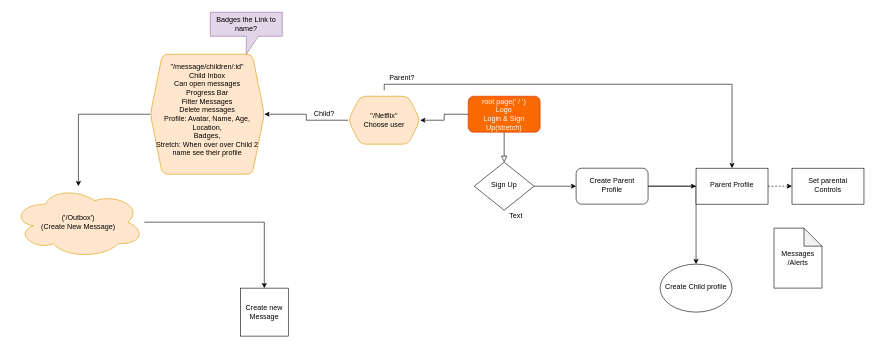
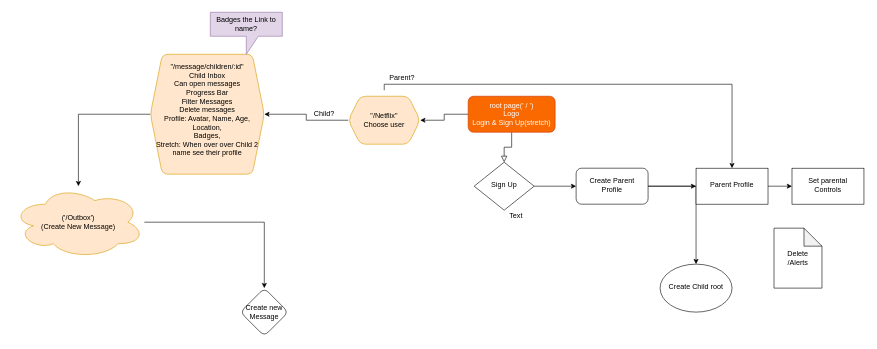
  <mxCell id="0" />
  <mxCell id="1" parent="0" />
  <mxCell id="2" value="" style="rounded=0;html=1;jettySize=auto;orthogonalLoop=1;fontSize=11;endArrow=block;endFill=0;endSize=8;strokeWidth=1;shadow=0;labelBackgroundColor=none;edgeStyle=orthogonalEdgeStyle;" parent="1" source="4" target="6" edge="1"><mxGeometry relative="1" as="geometry" /></mxCell>
  <mxCell id="3" value="" style="edgeStyle=orthogonalEdgeStyle;rounded=0;orthogonalLoop=1;jettySize=auto;html=1;" parent="1" source="4" target="13" edge="1"><mxGeometry relative="1" as="geometry" /></mxCell>
- <mxCell id="4" value="&lt;div&gt;root page(' / ')&lt;/div&gt;&lt;div&gt;Logo&lt;br&gt;&lt;/div&gt;Login &amp;amp; Sign Up(stretch)" style="rounded=1;whiteSpace=wrap;html=1;fontSize=12;glass=0;strokeWidth=1;shadow=0;fillColor=#fa6800;strokeColor=#C73500;fontColor=#ffffff;" parent="1" vertex="1"><mxGeometry x="780" y="160" width="120" height="60" as="geometry" /></mxCell>
+ <mxCell id="4" value="&lt;div&gt;root page(' / ')&lt;/div&gt;&lt;div&gt;Logo&lt;br&gt;&lt;/div&gt;Login &amp;amp; Sign Up(stretch)" style="rounded=1;whiteSpace=wrap;html=1;fontSize=12;glass=0;strokeWidth=1;shadow=0;fillColor=#fa6800;strokeColor=#C73500;fontColor=#ffffff;" parent="1" vertex="1"><mxGeometry x="780" y="160" width="145" height="60" as="geometry" /></mxCell>
  <mxCell id="5" value="" style="edgeStyle=orthogonalEdgeStyle;rounded=0;orthogonalLoop=1;jettySize=auto;html=1;" parent="1" source="6" target="9" edge="1"><mxGeometry relative="1" as="geometry" /></mxCell>
  <mxCell id="6" value="Sign Up" style="rhombus;whiteSpace=wrap;html=1;shadow=0;fontFamily=Helvetica;fontSize=12;align=center;strokeWidth=1;spacing=6;spacingTop=-4;" parent="1" vertex="1"><mxGeometry x="790" y="270" width="100" height="80" as="geometry" /></mxCell>
  <mxCell id="7" value="" style="edgeStyle=orthogonalEdgeStyle;rounded=0;orthogonalLoop=1;jettySize=auto;html=1;" parent="1" source="9" target="11" edge="1"><mxGeometry relative="1" as="geometry" /></mxCell>
  <mxCell id="8" value="" style="edgeStyle=orthogonalEdgeStyle;rounded=0;orthogonalLoop=1;jettySize=auto;html=1;" parent="1" source="9" target="20" edge="1"><mxGeometry relative="1" as="geometry" /></mxCell>
  <mxCell id="9" value="Create Parent Profile" style="whiteSpace=wrap;html=1;shadow=0;strokeWidth=1;spacing=6;spacingTop=-4;rounded=1;" parent="1" vertex="1"><mxGeometry x="960" y="280" width="120" height="60" as="geometry" /></mxCell>
- <mxCell id="10" value="" style="edgeStyle=orthogonalEdgeStyle;rounded=0;orthogonalLoop=1;jettySize=auto;html=1;dashed=1;" parent="1" source="11" target="21" edge="1"><mxGeometry relative="1" as="geometry" /></mxCell>
+ <mxCell id="10" value="" style="edgeStyle=orthogonalEdgeStyle;rounded=0;orthogonalLoop=1;jettySize=auto;html=1;" parent="1" source="11" target="21" edge="1"><mxGeometry relative="1" as="geometry" /></mxCell>
  <mxCell id="11" value="Parent Profile" style="whiteSpace=wrap;html=1;shadow=0;strokeWidth=1;spacing=6;spacingTop=-4;" parent="1" vertex="1"><mxGeometry x="1160" y="280" width="120" height="60" as="geometry" /></mxCell>
  <mxCell id="12" value="" style="edgeStyle=orthogonalEdgeStyle;rounded=0;orthogonalLoop=1;jettySize=auto;html=1;" parent="1" source="13" target="16" edge="1"><mxGeometry relative="1" as="geometry" /></mxCell>
  <mxCell id="13" value="&lt;div&gt;&quot;/Netflix&quot;&lt;/div&gt;&lt;div&gt;Choose user&lt;br&gt;&lt;/div&gt;" style="shape=hexagon;perimeter=hexagonPerimeter2;whiteSpace=wrap;html=1;fixedSize=1;rounded=1;shadow=0;strokeWidth=1;glass=0;fillColor=#ffe6cc;strokeColor=#d79b00;" parent="1" vertex="1"><mxGeometry x="580" y="160" width="120" height="80" as="geometry" /></mxCell>
  <mxCell id="14" value="" style="edgeStyle=orthogonalEdgeStyle;rounded=0;orthogonalLoop=1;jettySize=auto;html=1;" parent="1" source="16" target="18" edge="1"><mxGeometry relative="1" as="geometry" /></mxCell>
  <mxCell id="15" style="edgeStyle=orthogonalEdgeStyle;rounded=0;orthogonalLoop=1;jettySize=auto;html=1;entryX=0.5;entryY=0;entryDx=0;entryDy=0;" parent="1" target="11" edge="1"><mxGeometry relative="1" as="geometry"><mxPoint x="640" y="150" as="sourcePoint" /><Array as="points"><mxPoint x="640" y="140" /><mxPoint x="1220" y="140" /></Array></mxGeometry></mxCell>
  <mxCell id="16" value="&lt;div&gt;&quot;/message/children/:id&quot; &lt;br&gt;&lt;/div&gt;&lt;div&gt;Child Inbox&lt;/div&gt;&lt;div&gt;Can open messages&lt;/div&gt;&lt;div&gt;Progress Bar&lt;/div&gt;&lt;div&gt;Filter Messages&lt;/div&gt;&lt;div&gt;Delete messages&lt;/div&gt;&lt;div&gt;Profile: Avatar, Name, Age, Location,&lt;/div&gt;&lt;div&gt;Badges,&lt;/div&gt;&lt;div&gt;Stretch: When over over Child 2 name see their profile&lt;br&gt;&lt;/div&gt;&lt;div&gt;&lt;br&gt;&lt;/div&gt;" style="shape=hexagon;perimeter=hexagonPerimeter2;whiteSpace=wrap;html=1;fixedSize=1;rounded=1;shadow=0;strokeWidth=1;glass=0;fillColor=#ffe6cc;strokeColor=#d79b00;" parent="1" vertex="1"><mxGeometry x="250" y="90" width="190" height="200" as="geometry" /></mxCell>
  <mxCell id="17" value="" style="edgeStyle=orthogonalEdgeStyle;rounded=0;orthogonalLoop=1;jettySize=auto;html=1;" parent="1" source="18" target="19" edge="1"><mxGeometry relative="1" as="geometry" /></mxCell>
  <mxCell id="18" value="&lt;div&gt;('/Outbox')&lt;/div&gt;&lt;div&gt;(Create New Message)&lt;br&gt;&lt;/div&gt;" style="ellipse;shape=cloud;whiteSpace=wrap;html=1;rounded=1;shadow=0;strokeWidth=1;glass=0;fillColor=#ffe6cc;strokeColor=#d79b00;" parent="1" vertex="1"><mxGeometry x="20" y="310" width="220" height="120" as="geometry" /></mxCell>
- <mxCell id="19" value="Create new Message" style="whiteSpace=wrap;html=1;shadow=0;strokeWidth=1;glass=0;rounded=0;" parent="1" vertex="1"><mxGeometry x="400" y="480" width="80" height="80" as="geometry" /></mxCell>
- <mxCell id="20" value="Create Child profile" style="ellipse;whiteSpace=wrap;html=1;shadow=0;strokeWidth=1;spacing=6;spacingTop=-4;" parent="1" vertex="1"><mxGeometry x="1100" y="440" width="120" height="80" as="geometry" /></mxCell>
+ <mxCell id="19" value="Create new Message" style="rhombus;whiteSpace=wrap;html=1;rounded=1;shadow=0;strokeWidth=1;glass=0;" parent="1" vertex="1"><mxGeometry x="400" y="480" width="80" height="80" as="geometry" /></mxCell>
+ <mxCell id="20" value="Create Child root" style="ellipse;whiteSpace=wrap;html=1;shadow=0;strokeWidth=1;spacing=6;spacingTop=-4;" parent="1" vertex="1"><mxGeometry x="1100" y="440" width="120" height="80" as="geometry" /></mxCell>
  <mxCell id="21" value="Set parental Controls" style="whiteSpace=wrap;html=1;shadow=0;strokeWidth=1;spacing=6;spacingTop=-4;" parent="1" vertex="1"><mxGeometry x="1320" y="280" width="120" height="60" as="geometry" /></mxCell>
  <mxCell id="22" value="Child?" style="text;html=1;strokeColor=none;fillColor=none;align=center;verticalAlign=middle;whiteSpace=wrap;rounded=0;" parent="1" vertex="1"><mxGeometry x="520" y="180" width="40" height="20" as="geometry" /></mxCell>
  <mxCell id="23" value="Parent?" style="text;html=1;strokeColor=none;fillColor=none;align=center;verticalAlign=middle;whiteSpace=wrap;rounded=0;" parent="1" vertex="1"><mxGeometry x="650" y="120" width="40" height="20" as="geometry" /></mxCell>
- <mxCell id="24" value="Messages&lt;br&gt;/Alerts" style="shape=note;whiteSpace=wrap;html=1;backgroundOutline=1;darkOpacity=0.05;" parent="1" vertex="1"><mxGeometry x="1290" y="380" width="80" height="100" as="geometry" /></mxCell>
+ <mxCell id="24" value="Delete&lt;br&gt;/Alerts" style="shape=note;whiteSpace=wrap;html=1;backgroundOutline=1;darkOpacity=0.05;" parent="1" vertex="1"><mxGeometry x="1290" y="380" width="80" height="100" as="geometry" /></mxCell>
  <mxCell id="25" value="Text" style="text;html=1;strokeColor=none;fillColor=none;align=center;verticalAlign=middle;whiteSpace=wrap;rounded=0;" vertex="1" parent="1"><mxGeometry x="840" y="350" width="40" height="20" as="geometry" /></mxCell>
  <mxCell id="26" value="Badges the Link to name?" style="shape=callout;whiteSpace=wrap;html=1;perimeter=calloutPerimeter;fillColor=#e1d5e7;strokeColor=#9673a6;" vertex="1" parent="1"><mxGeometry x="350" y="20" width="120" height="70" as="geometry" /></mxCell>
